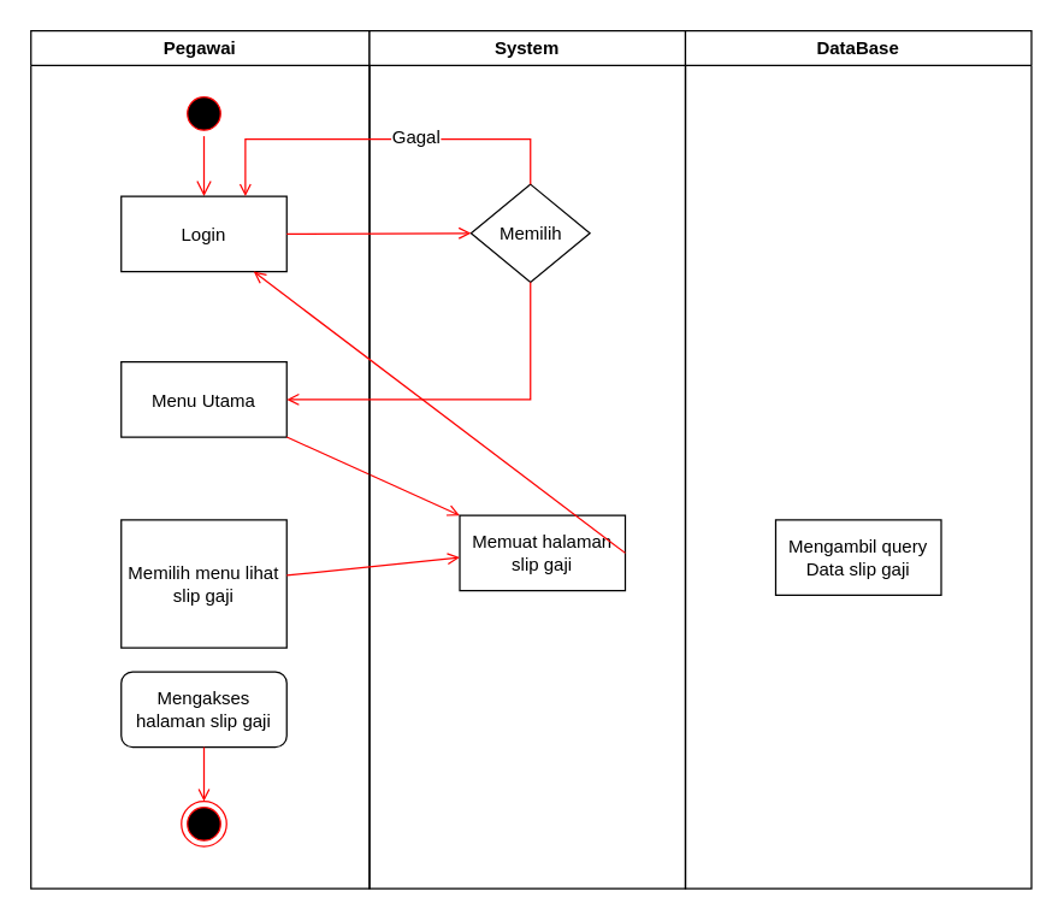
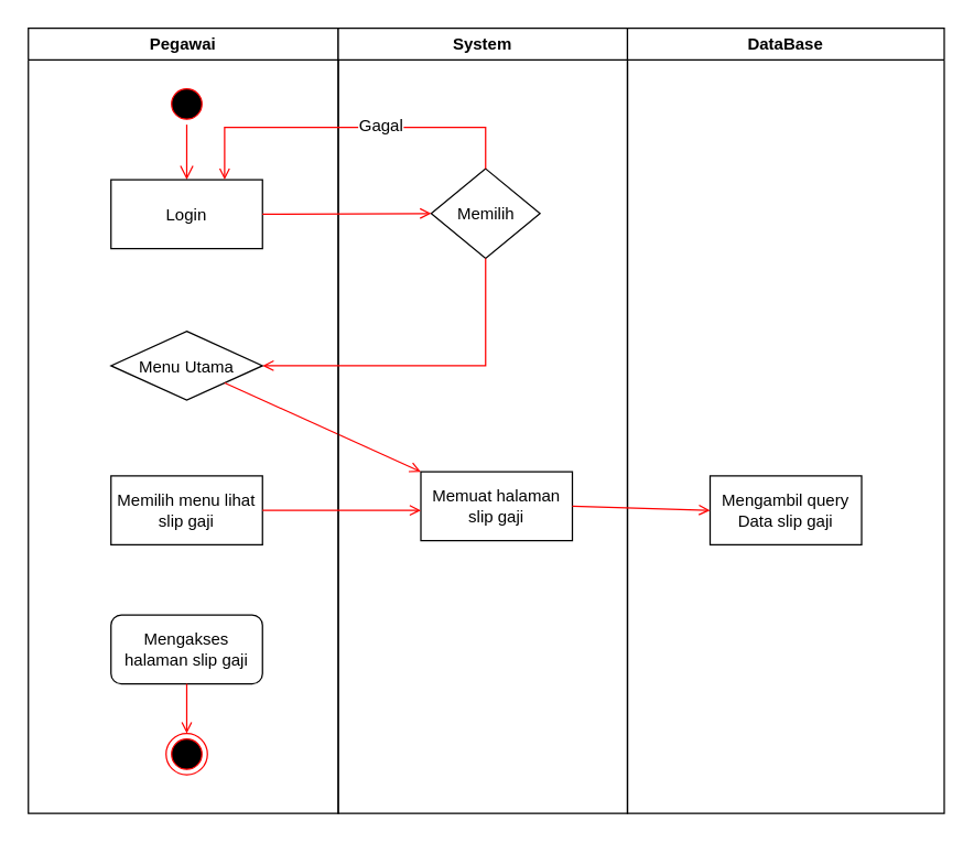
  <mxCell id="0" />
  <mxCell id="1" parent="0" />
  <mxCell id="2" value="Pegawai" style="swimlane;whiteSpace=wrap" parent="1" vertex="1"><mxGeometry x="20" y="20" width="225" height="570" as="geometry" /></mxCell>
  <mxCell id="3" value="" style="ellipse;shape=startState;fillColor=#000000;strokeColor=#ff0000;" parent="2" vertex="1"><mxGeometry x="100" y="40" width="30" height="30" as="geometry" /></mxCell>
  <mxCell id="4" value="" style="edgeStyle=elbowEdgeStyle;elbow=horizontal;verticalAlign=bottom;endArrow=open;endSize=8;strokeColor=#FF0000;endFill=1;rounded=0" parent="2" source="3" target="5" edge="1"><mxGeometry x="100" y="40" as="geometry"><mxPoint x="115" y="110" as="targetPoint" /></mxGeometry></mxCell>
  <mxCell id="5" value="Login" style="" parent="2" vertex="1"><mxGeometry x="60" y="110" width="110" height="50" as="geometry" /></mxCell>
- <mxCell id="6" value="Menu Utama" style="" parent="2" vertex="1"><mxGeometry x="60" y="220" width="110" height="50" as="geometry" /></mxCell>
- <mxCell id="7" value="Memilih menu lihat slip gaji" style="whiteSpace=wrap;" parent="2" vertex="1"><mxGeometry x="60" y="325" width="110" height="85" as="geometry" /></mxCell>
+ <mxCell id="6" value="Menu Utama" style="rhombus;" parent="2" vertex="1"><mxGeometry x="60" y="220" width="110" height="50" as="geometry" /></mxCell>
+ <mxCell id="7" value="Memilih menu lihat slip gaji" style="whiteSpace=wrap;" parent="2" vertex="1"><mxGeometry x="60" y="325" width="110" height="50" as="geometry" /></mxCell>
  <mxCell id="8" value="" style="endArrow=open;strokeColor=#FF0000;endFill=1;rounded=0;" parent="2" source="6" target="13" edge="1"><mxGeometry relative="1" as="geometry" /></mxCell>
  <mxCell id="9" value="Mengakses halaman slip gaji" style="html=1;whiteSpace=wrap;rounded=1;" vertex="1" parent="2"><mxGeometry x="60" y="426" width="110" height="50" as="geometry" /></mxCell>
  <mxCell id="10" value="" style="ellipse;html=1;shape=endState;fillColor=#000000;strokeColor=#ff0000;" vertex="1" parent="2"><mxGeometry x="100" y="512" width="30" height="30" as="geometry" /></mxCell>
  <mxCell id="11" value="" style="endArrow=open;strokeColor=#FF0000;endFill=1;rounded=0;exitX=0.5;exitY=1;exitDx=0;exitDy=0;entryX=0.5;entryY=0;entryDx=0;entryDy=0;" edge="1" parent="2" source="9" target="10"><mxGeometry relative="1" as="geometry"><mxPoint x="106" y="482" as="sourcePoint" /><mxPoint x="105.5" y="512" as="targetPoint" /></mxGeometry></mxCell>
  <mxCell id="12" value="System" style="swimlane;whiteSpace=wrap" parent="1" vertex="1"><mxGeometry x="245" y="20" width="210" height="570" as="geometry" /></mxCell>
  <mxCell id="13" value="Memuat halaman slip gaji" style="html=1;whiteSpace=wrap;" vertex="1" parent="12"><mxGeometry x="60" y="322" width="110" height="50" as="geometry" /></mxCell>
  <mxCell id="14" value="DataBase" style="swimlane;whiteSpace=wrap" parent="12" vertex="1"><mxGeometry x="210" width="230" height="570" as="geometry" /></mxCell>
  <mxCell id="15" value="&lt;div&gt;Mengambil query &lt;br&gt;&lt;/div&gt;&lt;div&gt;Data slip gaji&lt;/div&gt;" style="html=1;whiteSpace=wrap;" vertex="1" parent="14"><mxGeometry x="60" y="325" width="110" height="50" as="geometry" /></mxCell>
  <mxCell id="16" value="Memilih" style="rhombus;whiteSpace=wrap;html=1;" vertex="1" parent="12"><mxGeometry x="67.5" y="102" width="79" height="65" as="geometry" /></mxCell>
- <mxCell id="17" value="" style="endArrow=open;strokeColor=#FF0000;endFill=1;rounded=0;exitX=1;exitY=0.5;exitDx=0;exitDy=0;" edge="1" parent="12" source="13" target="5"><mxGeometry relative="1" as="geometry"><mxPoint x="185" y="342" as="sourcePoint" /><mxPoint x="185" y="402" as="targetPoint" /></mxGeometry></mxCell>
+ <mxCell id="17" value="" style="endArrow=open;strokeColor=#FF0000;endFill=1;rounded=0;entryX=0;entryY=0.5;entryDx=0;entryDy=0;exitX=1;exitY=0.5;exitDx=0;exitDy=0;" edge="1" parent="12" source="13" target="15"><mxGeometry relative="1" as="geometry"><mxPoint x="185" y="342" as="sourcePoint" /><mxPoint x="185" y="402" as="targetPoint" /></mxGeometry></mxCell>
  <mxCell id="18" value="" style="endArrow=open;strokeColor=#FF0000;endFill=1;rounded=0" parent="1" source="7" edge="1"><mxGeometry relative="1" as="geometry"><mxPoint x="305" y="370" as="targetPoint" /></mxGeometry></mxCell>
  <mxCell id="19" value="" style="endArrow=open;strokeColor=#FF0000;endFill=1;rounded=0;exitX=1;exitY=0.5;exitDx=0;exitDy=0;entryX=0;entryY=0.5;entryDx=0;entryDy=0;" edge="1" parent="1" source="5" target="16"><mxGeometry relative="1" as="geometry"><mxPoint x="145" y="190" as="sourcePoint" /><mxPoint x="385" y="92" as="targetPoint" /><Array as="points" /></mxGeometry></mxCell>
  <mxCell id="20" value="" style="edgeStyle=elbowEdgeStyle;elbow=horizontal;strokeColor=#FF0000;endArrow=open;endFill=1;rounded=0;entryX=0.75;entryY=0;entryDx=0;entryDy=0;exitX=0.5;exitY=0;exitDx=0;exitDy=0;" parent="1" source="16" target="5" edge="1"><mxGeometry width="100" height="100" relative="1" as="geometry"><mxPoint x="355" y="112" as="sourcePoint" /><mxPoint x="280" y="210" as="targetPoint" /><Array as="points"><mxPoint x="295" y="92" /><mxPoint x="225" y="102" /><mxPoint x="50" y="270" /></Array></mxGeometry></mxCell>
  <mxCell id="21" value="Gagal" style="text;html=1;align=center;verticalAlign=middle;resizable=0;points=[];;labelBackgroundColor=#ffffff;" vertex="1" connectable="0" parent="20"><mxGeometry x="-0.166" y="-2" relative="1" as="geometry"><mxPoint as="offset" /></mxGeometry></mxCell>
  <mxCell id="22" value="" style="edgeStyle=elbowEdgeStyle;elbow=horizontal;strokeColor=#FF0000;endArrow=open;endFill=1;rounded=0;exitX=0.5;exitY=1;exitDx=0;exitDy=0;entryX=1;entryY=0.5;entryDx=0;entryDy=0;" edge="1" parent="1" source="16" target="6"><mxGeometry width="100" height="100" relative="1" as="geometry"><mxPoint x="361.828" y="132.103" as="sourcePoint" /><mxPoint x="172.172" y="139.69" as="targetPoint" /><Array as="points"><mxPoint x="352" y="242" /><mxPoint x="305" y="102" /><mxPoint x="235" y="112" /><mxPoint x="60" y="280" /></Array></mxGeometry></mxCell>
